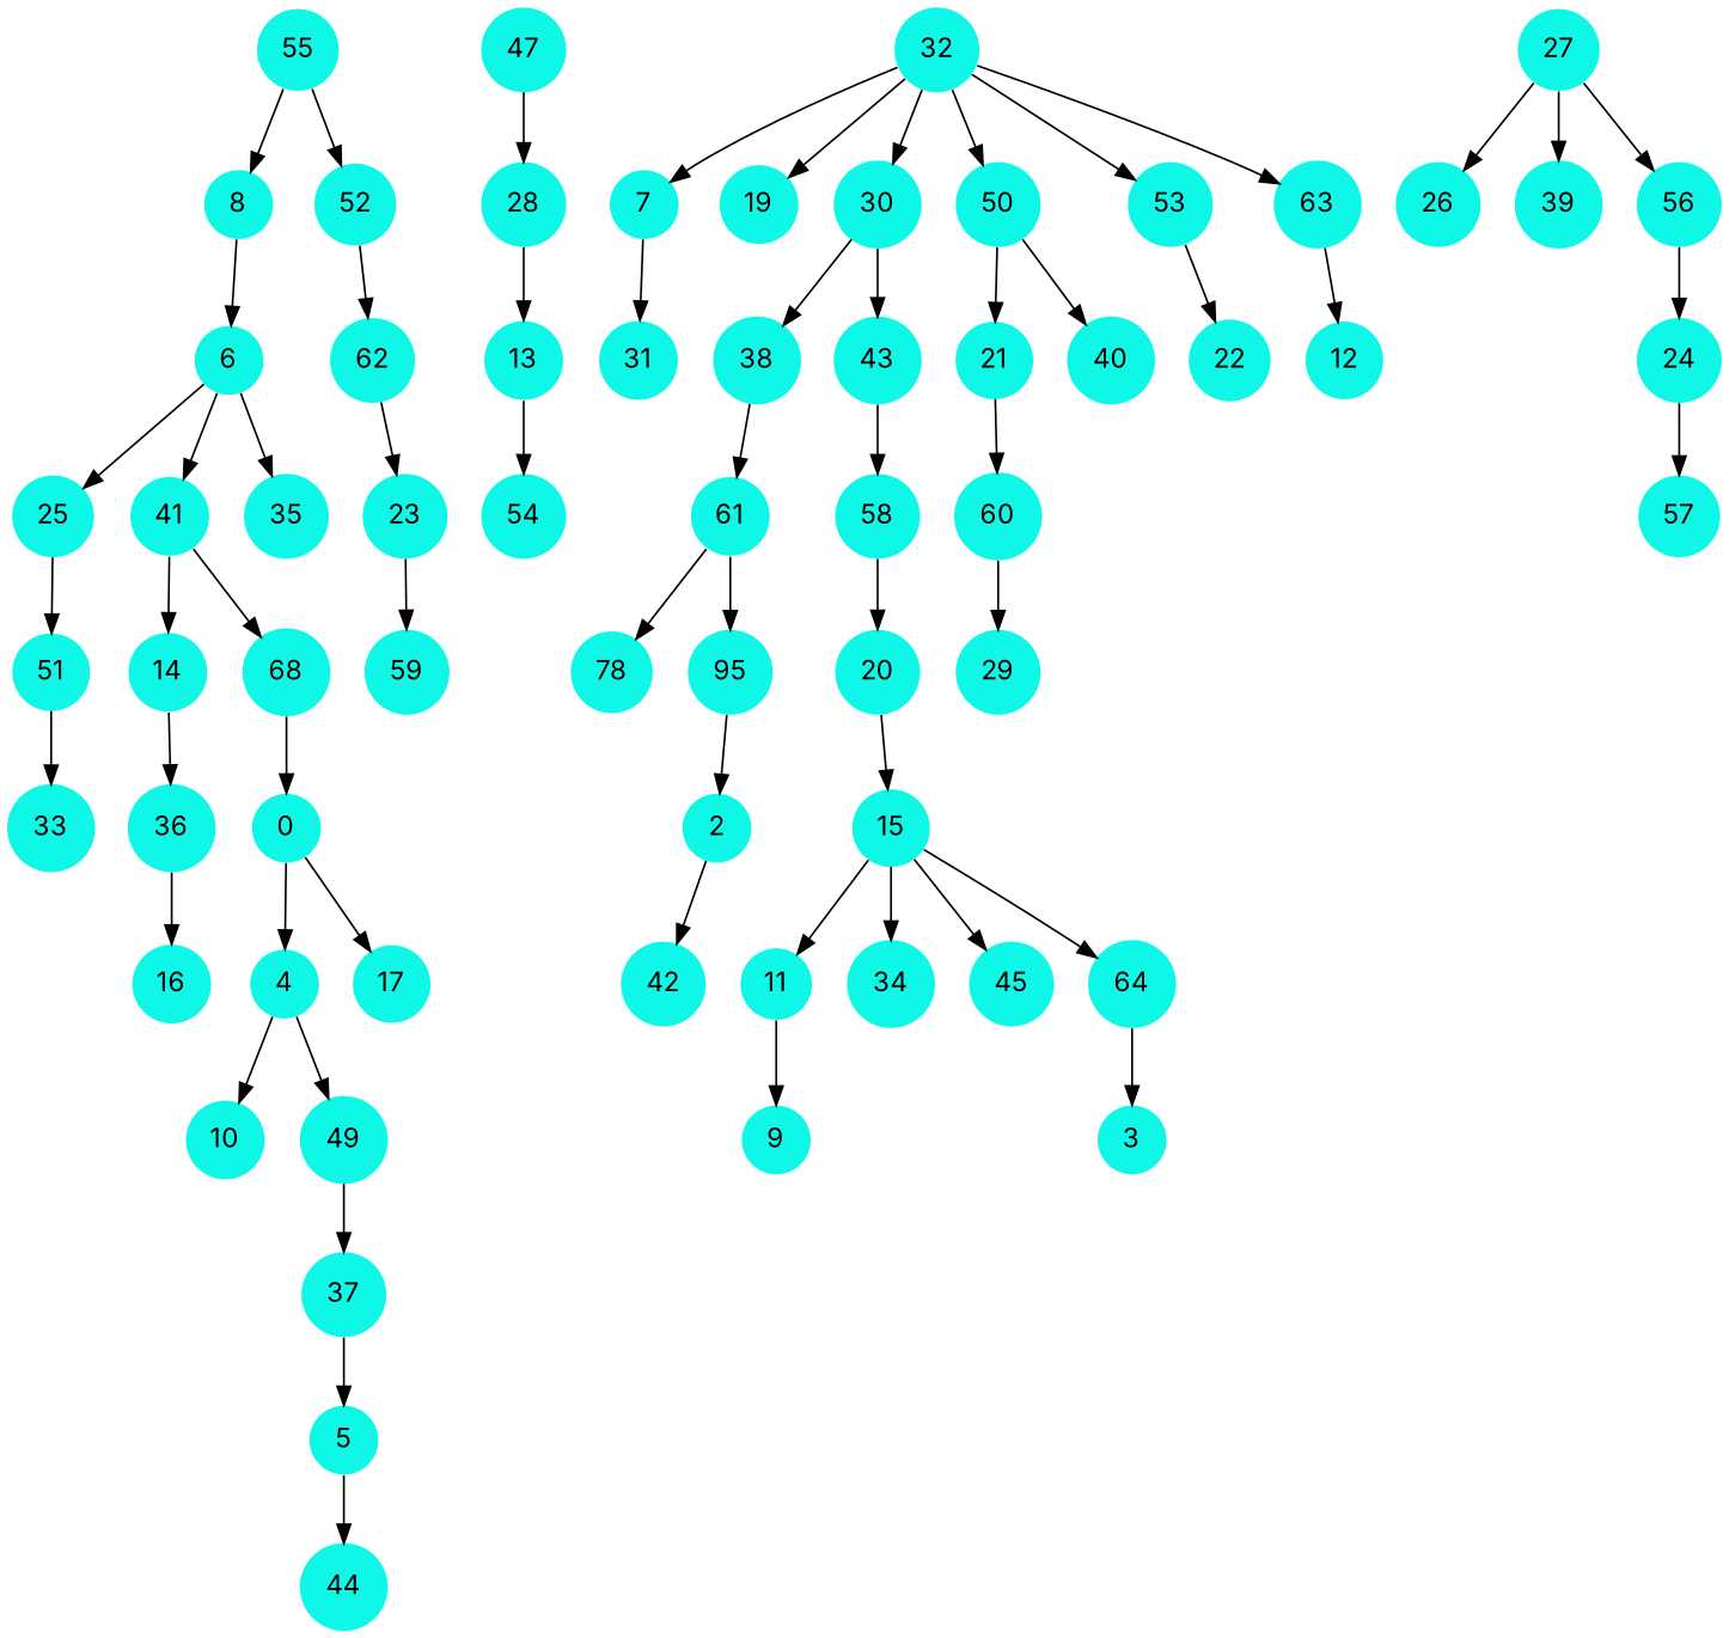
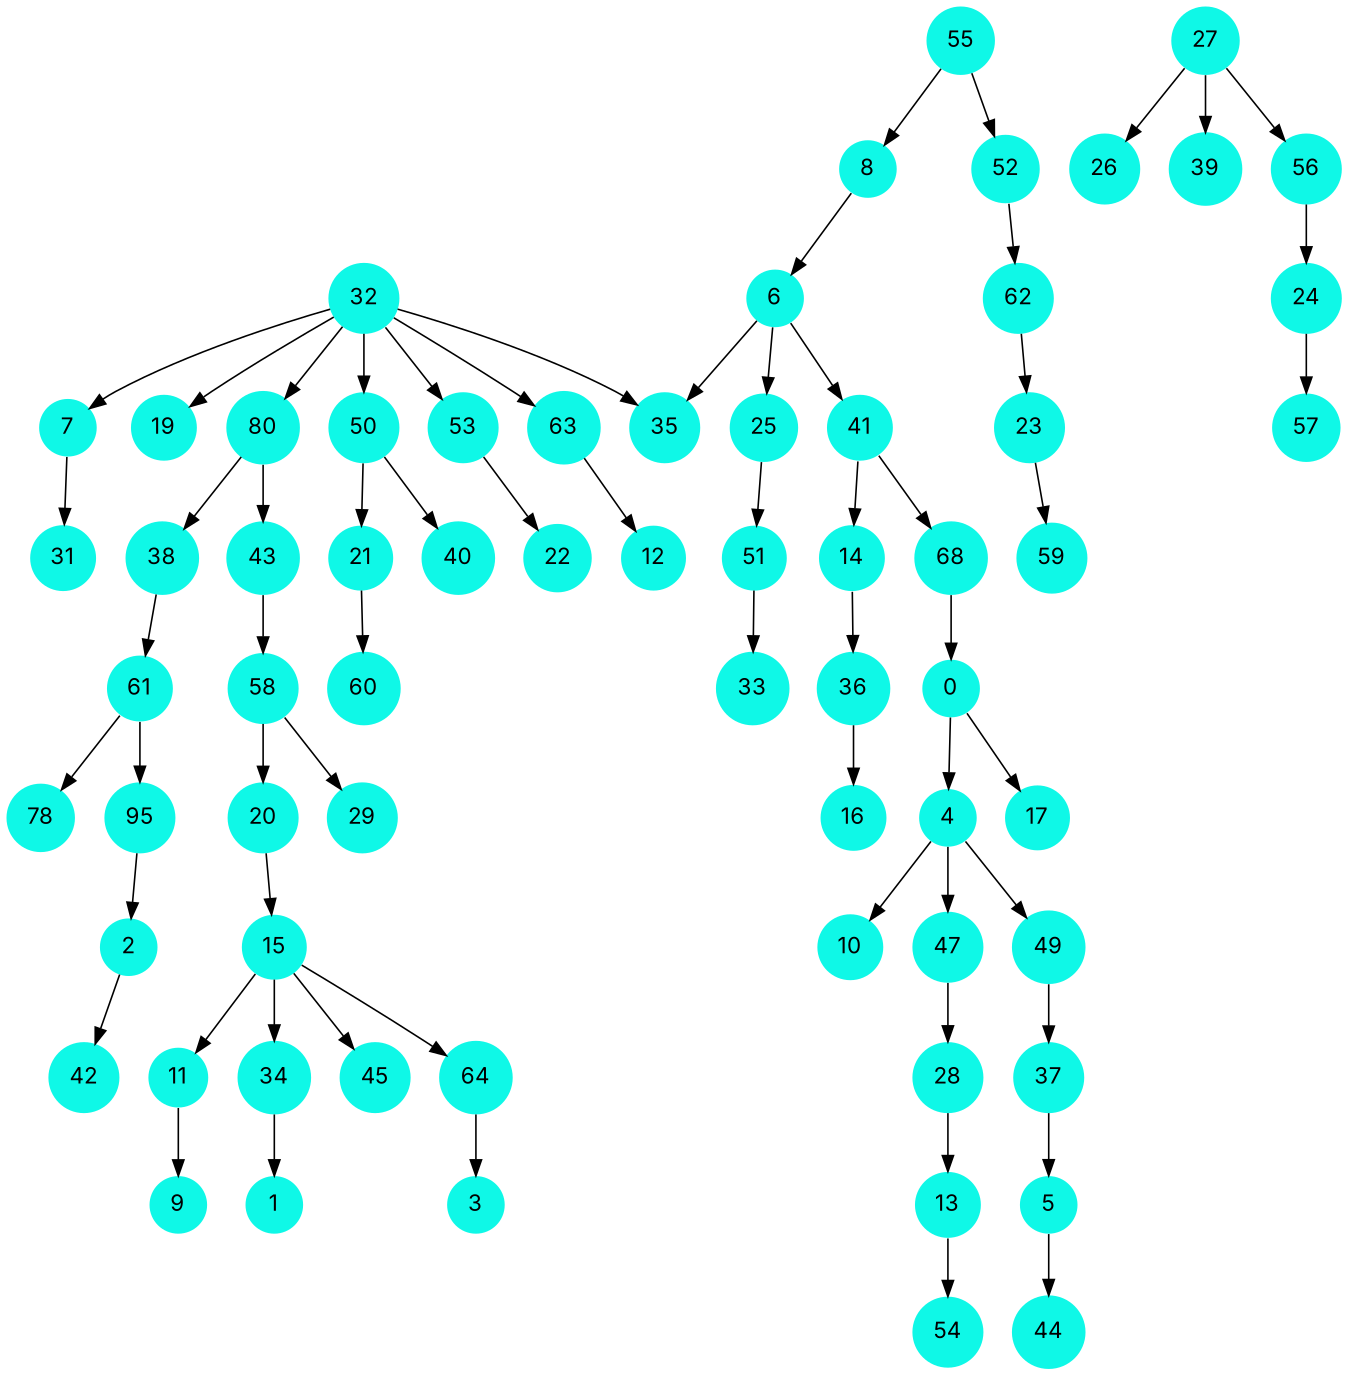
  digraph {
    fontname=Inter
    node [fillcolor="#0ff8e7" fontname=Inter penwidth=0 shape=circle style=filled]
    edge [fontname=Inter]
    0
    4
    17
    10
    47
    49
    2
    42
    28
    37
    5
    44
    6
    25
    41
    35
    51
    32
    7
    19
-   30
+   30 [label=80]
    50
    53
    63
    14
    n26 [label=68]
    31
    8
    11
    9
    13
    54
    36
    16
    15
    34
    45
    64
+   1
    n40 [label=78]
    20
    21
    60
    29
    23
    59
    24
    57
    33
    27
    26
    39
    56
    38
    43
    61
    58
    40
    22
    12
    n61 [label=95]
    3
    52
    62
    55
    0 -> 4
    0 -> 17
    4 -> 10
+   4 -> 47
    4 -> 49
    47 -> 28
    49 -> 37
    2 -> 42
    28 -> 13
    37 -> 5
    5 -> 44
    6 -> 25
    6 -> 41
    6 -> 35
    25 -> 51
    41 -> 14
    41 -> n26
    51 -> 33
+   32 -> 35
    32 -> 7
    32 -> 19
    32 -> 30
    32 -> 50
    32 -> 53
    32 -> 63
    7 -> 31
    30 -> 38
    30 -> 43
    50 -> 21
    50 -> 40
    53 -> 22
    63 -> 12
    14 -> 36
    n26 -> 0
    8 -> 6
    11 -> 9
    13 -> 54
    36 -> 16
    15 -> 11
    15 -> 34
    15 -> 45
    15 -> 64
+   34 -> 1
    64 -> 3
    20 -> 15
    21 -> 60
-   60 -> 29
+   58 -> 29
    23 -> 59
    24 -> 57
    27 -> 26
    27 -> 39
    27 -> 56
    56 -> 24
    38 -> 61
    43 -> 58
    61 -> n40
    61 -> n61
    58 -> 20
    n61 -> 2
    52 -> 62
    62 -> 23
    55 -> 8
    55 -> 52
  }
